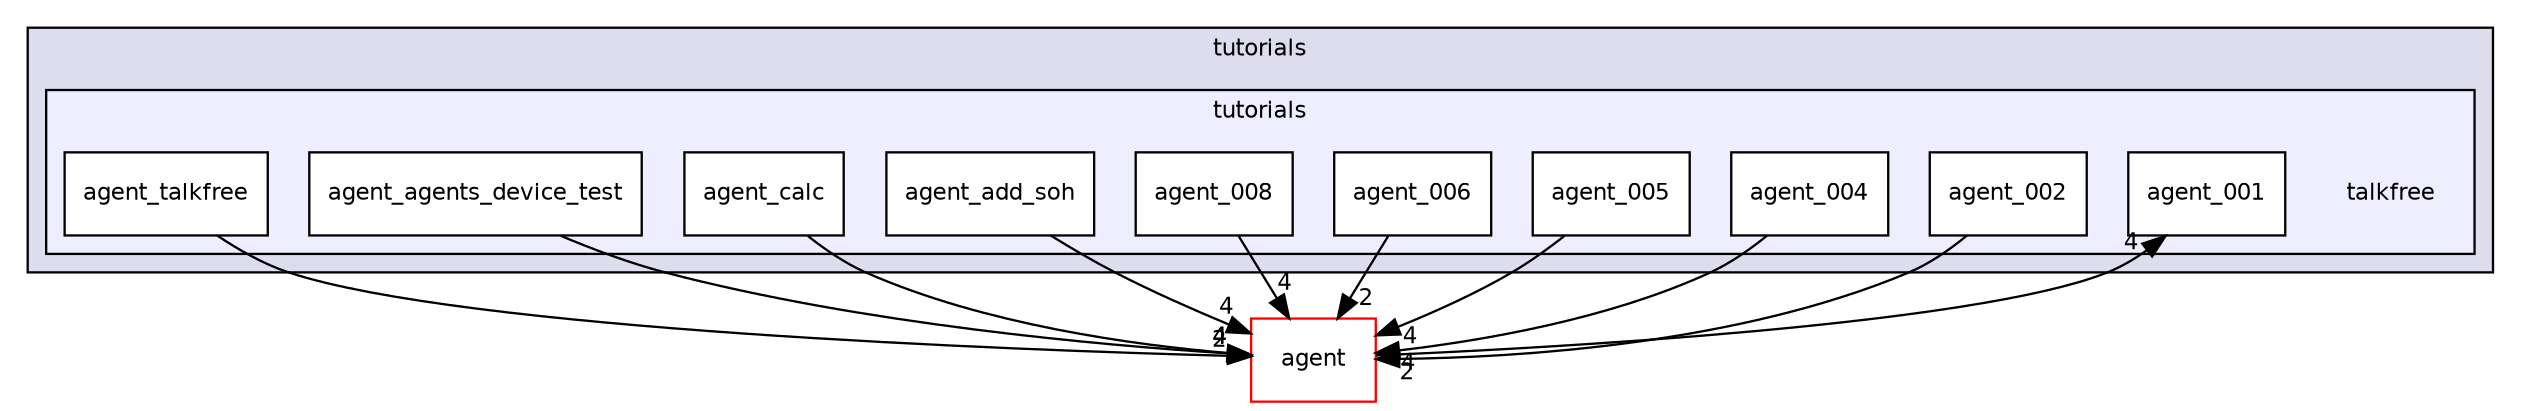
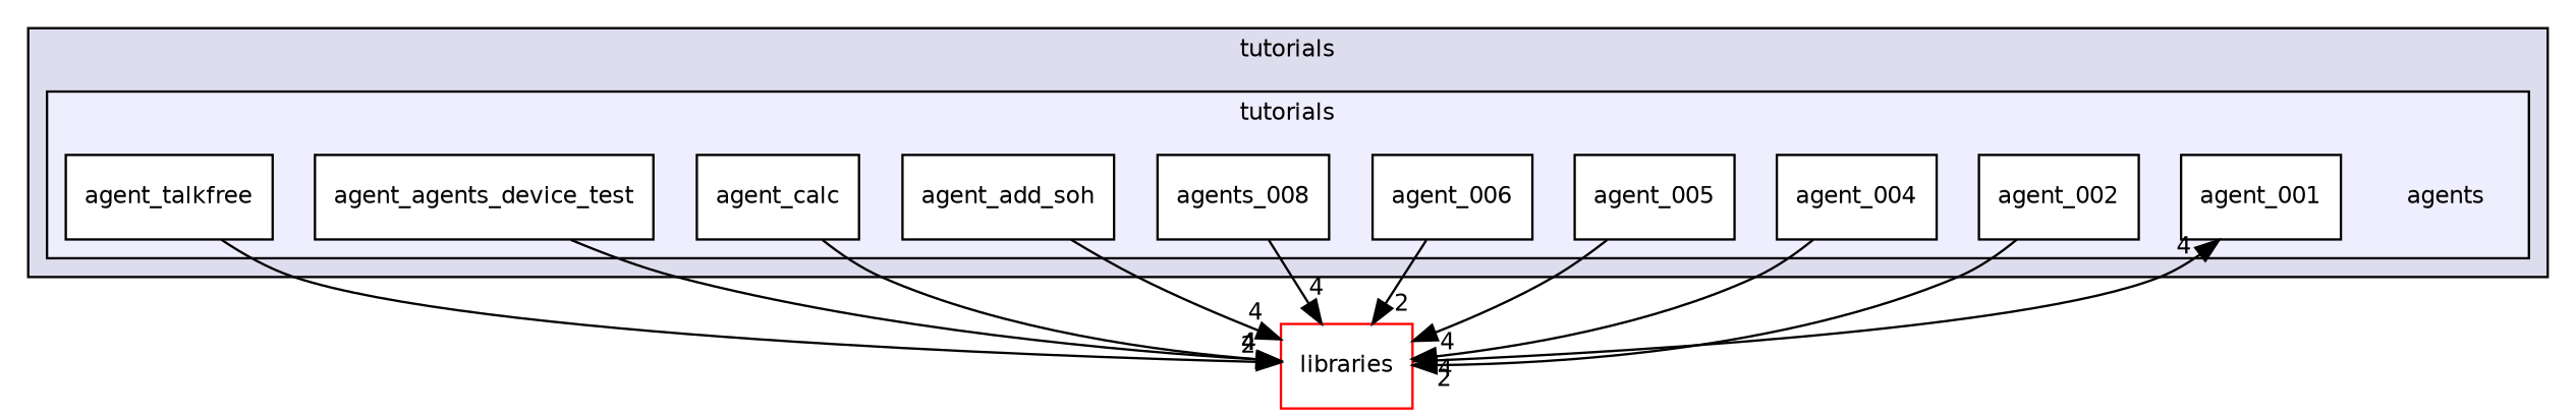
  digraph {
    compound=true
    node [fontname=Helvetica fontsize=10 shape=box color=black fillcolor=white style=filled]
    edge [headlabel=4 labeldistance=1.5 labelfontname=Helvetica labelfontsize=10]
-   n1 [label=talkfree shape=plaintext color="" fillcolor="" style=""]
+   n1 [label=agents shape=plaintext color="" fillcolor="" style=""]
    n2 [label=agent_001]
    n3 [label=agent_002]
    n4 [label=agent_004]
    n5 [label=agent_005]
    n6 [label=agent_006]
-   n7 [label=agent_008]
+   n7 [label=agents_008]
    n8 [label=agent_add_soh]
    n9 [label=agent_calc]
    n10 [label=agent_agents_device_test]
    n11 [label=agent_talkfree]
-   n12 [color=red label=agent]
+   n12 [color=red label=libraries]
    subgraph cluster_1 {
      bgcolor="#ddddee"
      fontname=Helvetica
      fontsize=10
      label=tutorials
      pencolor=black
      subgraph cluster_2 {
        bgcolor="#eeeeff"
        fontname=Helvetica
        fontsize=10
        label=tutorials
        pencolor=black
        n1
        n2
        n3
        n4
        n5
        n6
        n7
        n8
        n9
        n10
        n11
      }
    }
    n3 -> n12 [headlabel=2]
    n4 -> n12
    n5 -> n12
    n6 -> n12 [headlabel=2]
    n7 -> n12
    n8 -> n12
    n9 -> n12
    n10 -> n12
    n11 -> n12 [headlabel=2]
    n12 -> n2
  }
